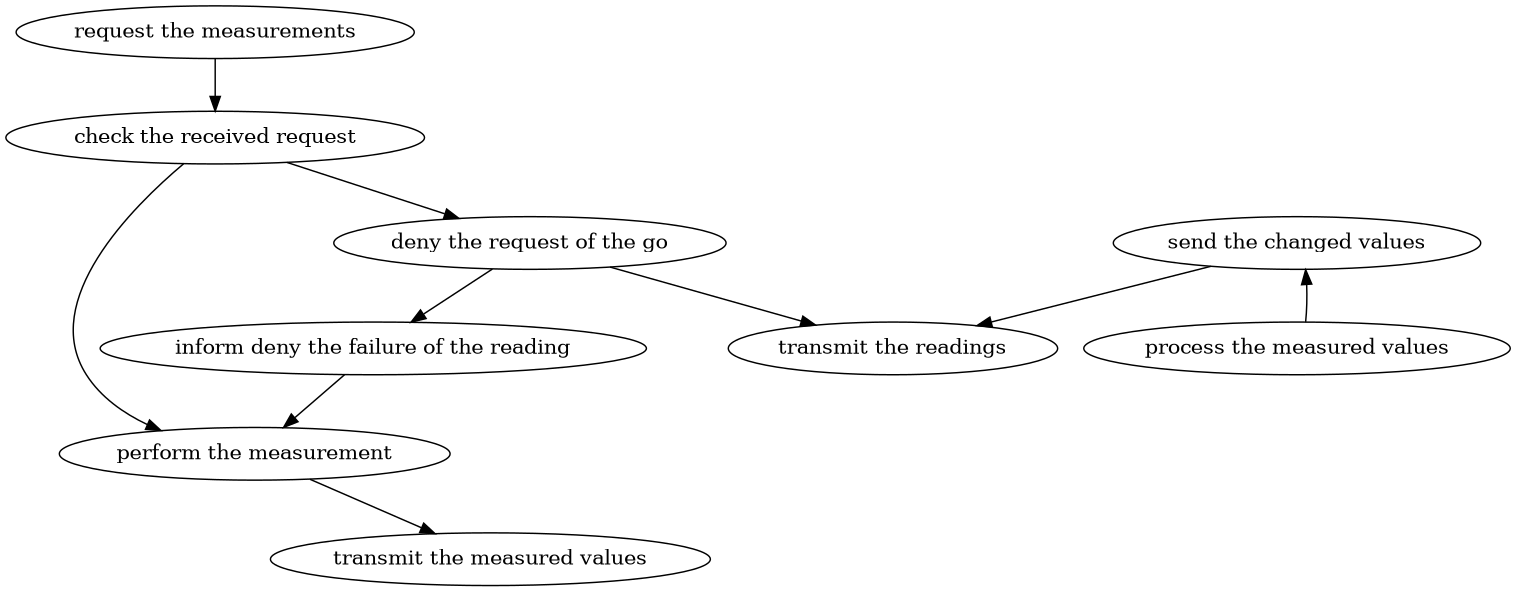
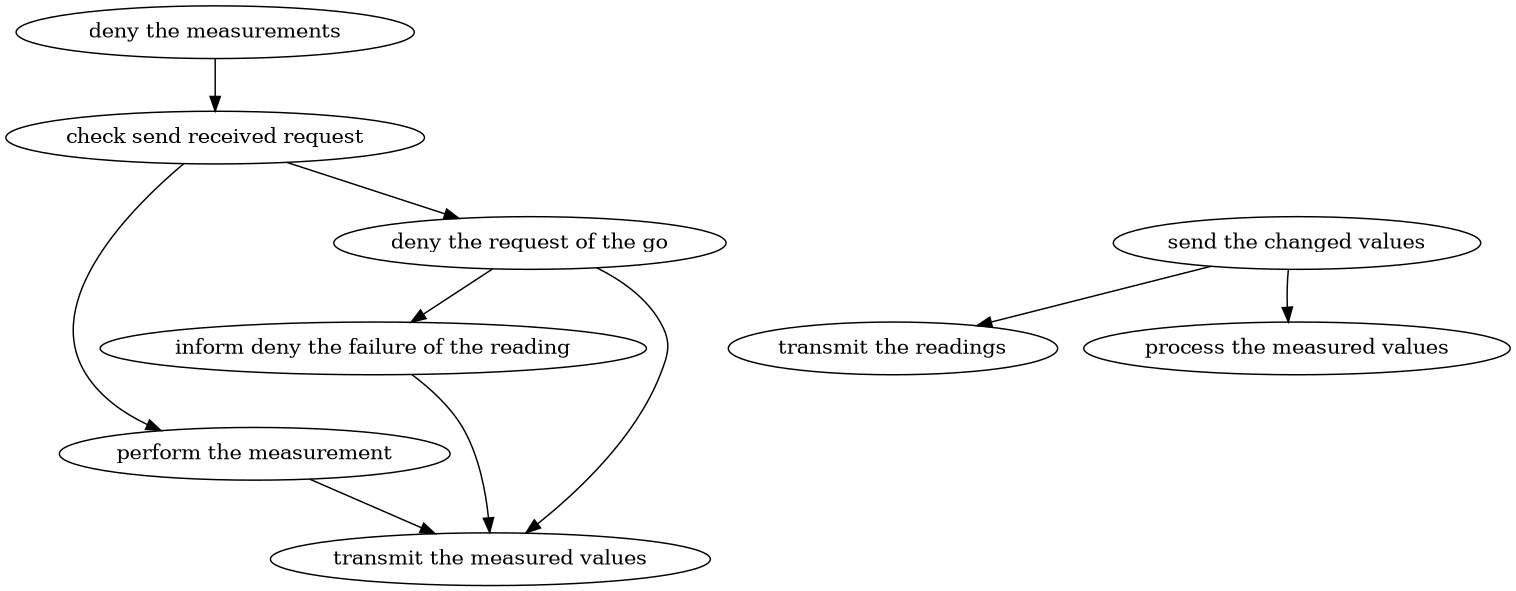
  strict digraph {
    edge [attrs="{'type': 'flow', 'label': 'flow'}"]
-   "request the measurements" [attrs="{'type': 'Activity', 'label': 'request the measurements'}"]
-   "check the received request" [attrs="{'type': 'Activity', 'label': 'check the received request'}"]
+   "request the measurements" [attrs="{'type': 'Activity', 'label': 'request the measurements'}" label="deny the measurements"]
+   "check the received request" [attrs="{'type': 'Activity', 'label': 'check the received request'}" label="check send received request"]
    "deny the request of the go" [attrs="{'type': 'Activity', 'label': 'deny the request of the go'}"]
    "perform the measurement" [attrs="{'type': 'Activity', 'label': 'perform the measurement'}"]
    n5 [attrs="{'type': 'Activity', 'label': 'inform about the failure of the reading'}" label="inform deny the failure of the reading"]
    "transmit the measured values" [attrs="{'type': 'Activity', 'label': 'transmit the measured values'}"]
    "process the measured values" [attrs="{'type': 'Activity', 'label': 'process the measured values'}"]
    "send the changed values" [attrs="{'type': 'Activity', 'label': 'send the changed values'}"]
    "transmit the readings" [attrs="{'type': 'Activity', 'label': 'transmit the readings'}"]
    "request the measurements" -> "check the received request"
    "check the received request" -> "deny the request of the go"
    "check the received request" -> "perform the measurement"
    "deny the request of the go" -> n5
-   "deny the request of the go" -> "transmit the readings"
+   "deny the request of the go" -> "transmit the measured values"
    "perform the measurement" -> "transmit the measured values"
-   n5 -> "perform the measurement"
-   "process the measured values" -> "send the changed values"
+   n5 -> "transmit the measured values"
+   "send the changed values" -> "process the measured values"
    "send the changed values" -> "transmit the readings"
  }
